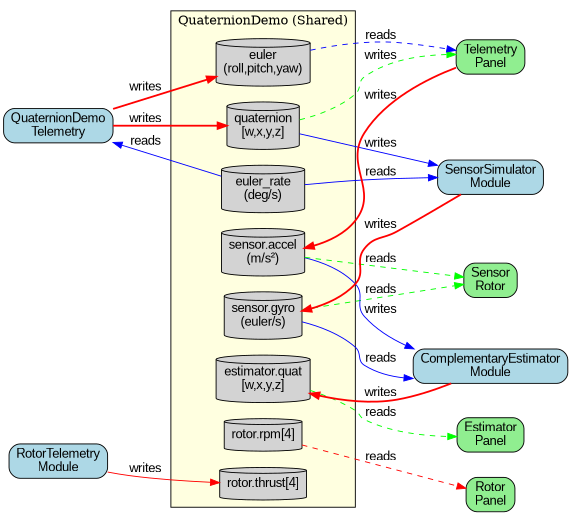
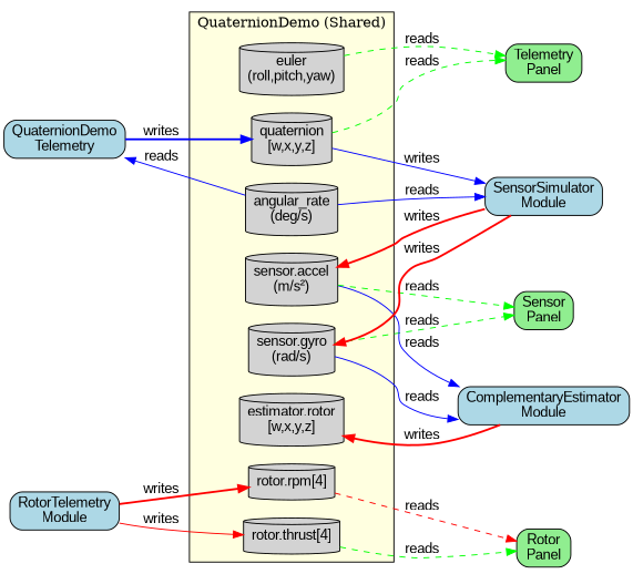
  digraph {
    rankdir=LR
    node [fontname=Arial shape=cylinder style="rounded,filled"]
    edge [color=red fontname=Arial style=dashed]
-   n1 [label="euler_rate\n(deg/s)"]
+   n1 [label="angular_rate\n(deg/s)"]
    n2 [label="quaternion\n[w,x,y,z]"]
    n3 [label="euler\n(roll,pitch,yaw)"]
-   n4 [label="sensor.gyro\n(euler/s)"]
+   n4 [label="sensor.gyro\n(rad/s)"]
    n5 [label="sensor.accel\n(m/s²)"]
-   n6 [label="estimator.quat\n[w,x,y,z]"]
+   n6 [label="estimator.rotor\n[w,x,y,z]"]
    n7 [label="rotor.rpm[4]"]
    n8 [label="rotor.thrust[4]"]
    n9 [fillcolor=lightblue label="QuaternionDemo\nTelemetry" shape=box]
    n10 [fillcolor=lightblue label="SensorSimulator\nModule" shape=box]
    n11 [fillcolor=lightgreen label="Telemetry\nPanel" shape=box]
    n12 [fillcolor=lightblue label="ComplementaryEstimator\nModule" shape=box]
-   n13 [fillcolor=lightgreen label="Sensor\nRotor" shape=box]
-   n14 [fillcolor=lightgreen label="Estimator\nPanel" shape=box]
+   n13 [fillcolor=lightgreen label="Sensor\nPanel" shape=box]
    n15 [fillcolor=lightgreen label="Rotor\nPanel" shape=box]
    n16 [fillcolor=lightblue label="RotorTelemetry\nModule" shape=box]
    subgraph cluster_1 {
      fillcolor=lightyellow
      label="QuaternionDemo (Shared)"
      style=filled
      n1
      n2
      n3
      n4
      n5
      n6
      n7
      n8
    }
    n1 -> n9 [color=blue label=reads style=""]
    n1 -> n10 [color=blue label=reads style=""]
    n2 -> n10 [color=blue label=writes style=""]
-   n2 -> n11 [color=green label=writes]
-   n3 -> n11 [color=blue label=reads]
+   n2 -> n11 [color=green label=reads]
+   n3 -> n11 [color=green label=reads]
    n4 -> n12 [color=blue label=reads style=""]
    n4 -> n13 [color=green label=reads]
-   n5 -> n12 [color=blue label=writes style=""]
+   n5 -> n12 [color=blue label=reads style=""]
    n5 -> n13 [color=green label=reads]
-   n6 -> n14 [color=green label=reads]
    n7 -> n15 [label=reads]
-   n9 -> n2 [label=writes style=bold]
-   n9 -> n3 [label=writes style=bold]
+   n8 -> n15 [color=green label=reads]
+   n9 -> n2 [color=blue label=writes style=bold]
    n10 -> n4 [label=writes style=bold]
-   n11 -> n5 [label=writes style=bold]
+   n10 -> n5 [label=writes style=bold]
    n12 -> n6 [label=writes style=bold]
+   n16 -> n7 [label=writes style=bold]
    n16 -> n8 [label=writes style=solid]
  }
